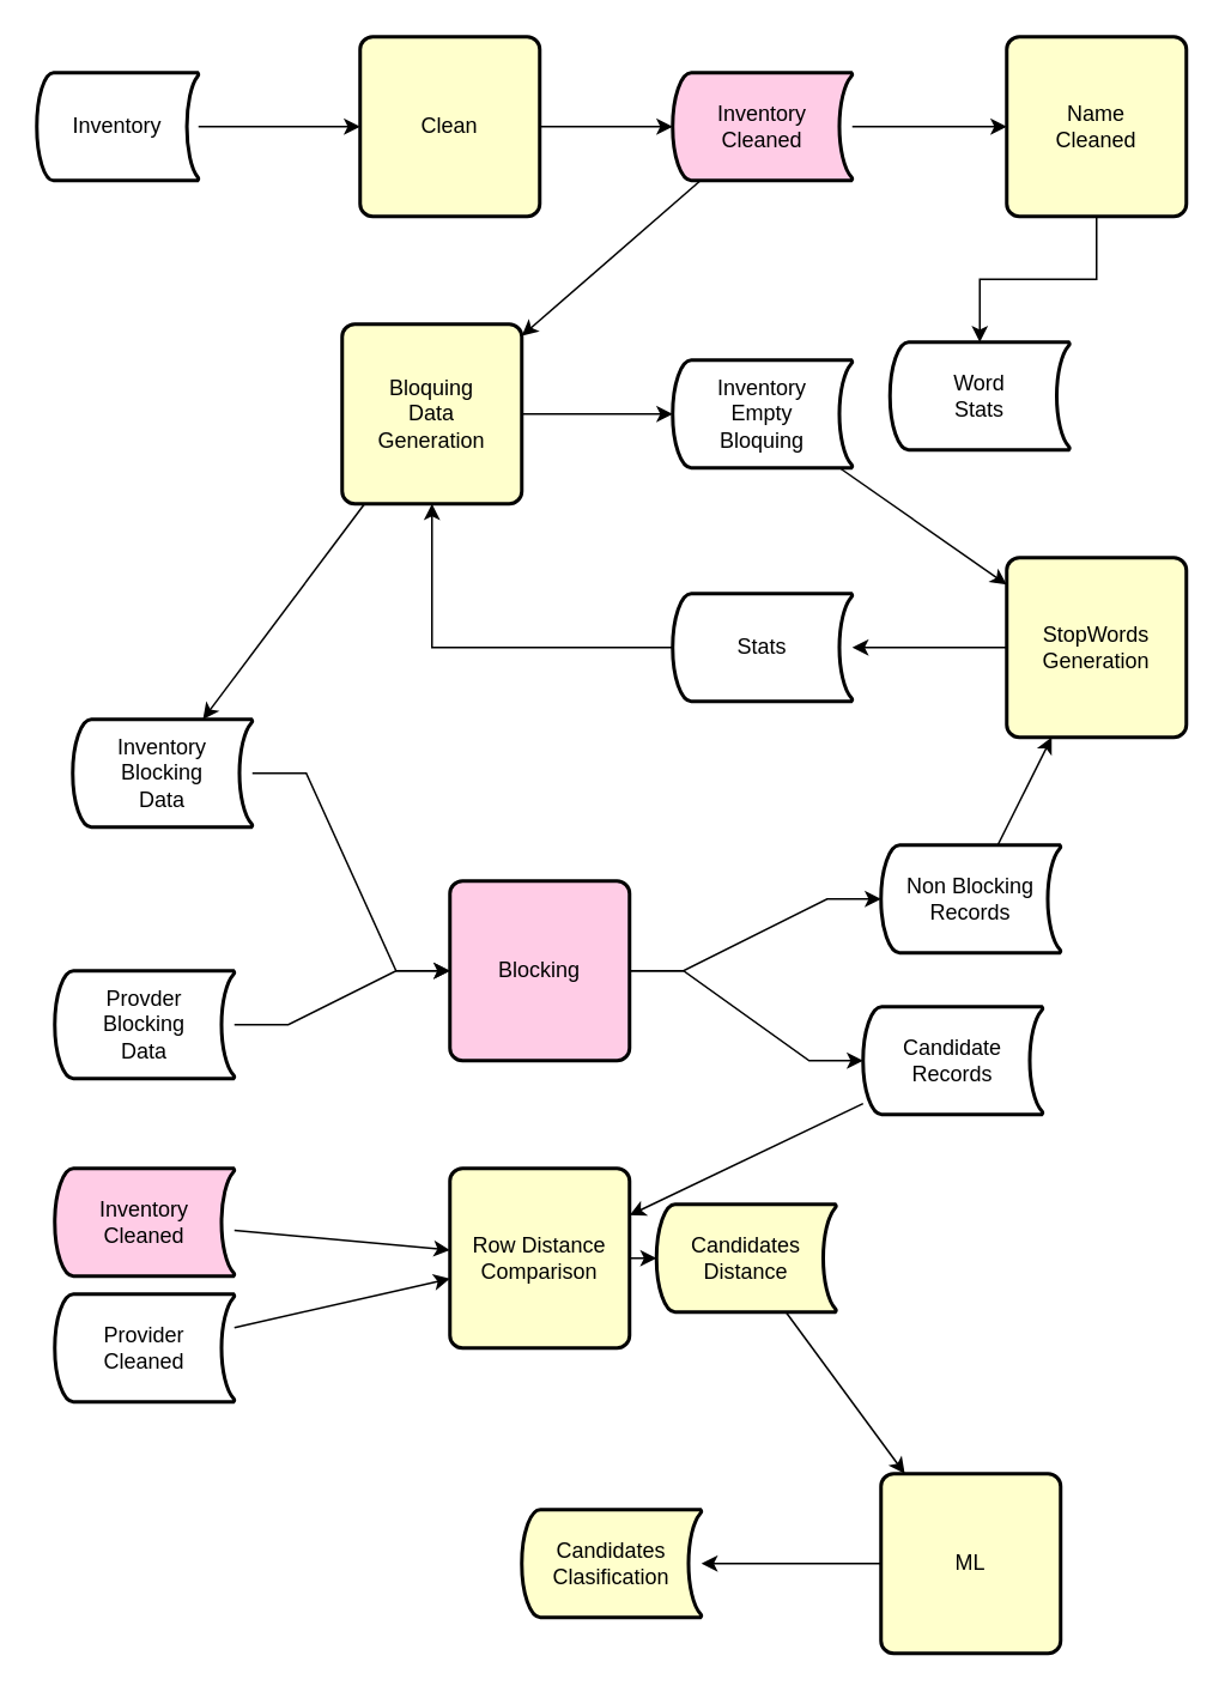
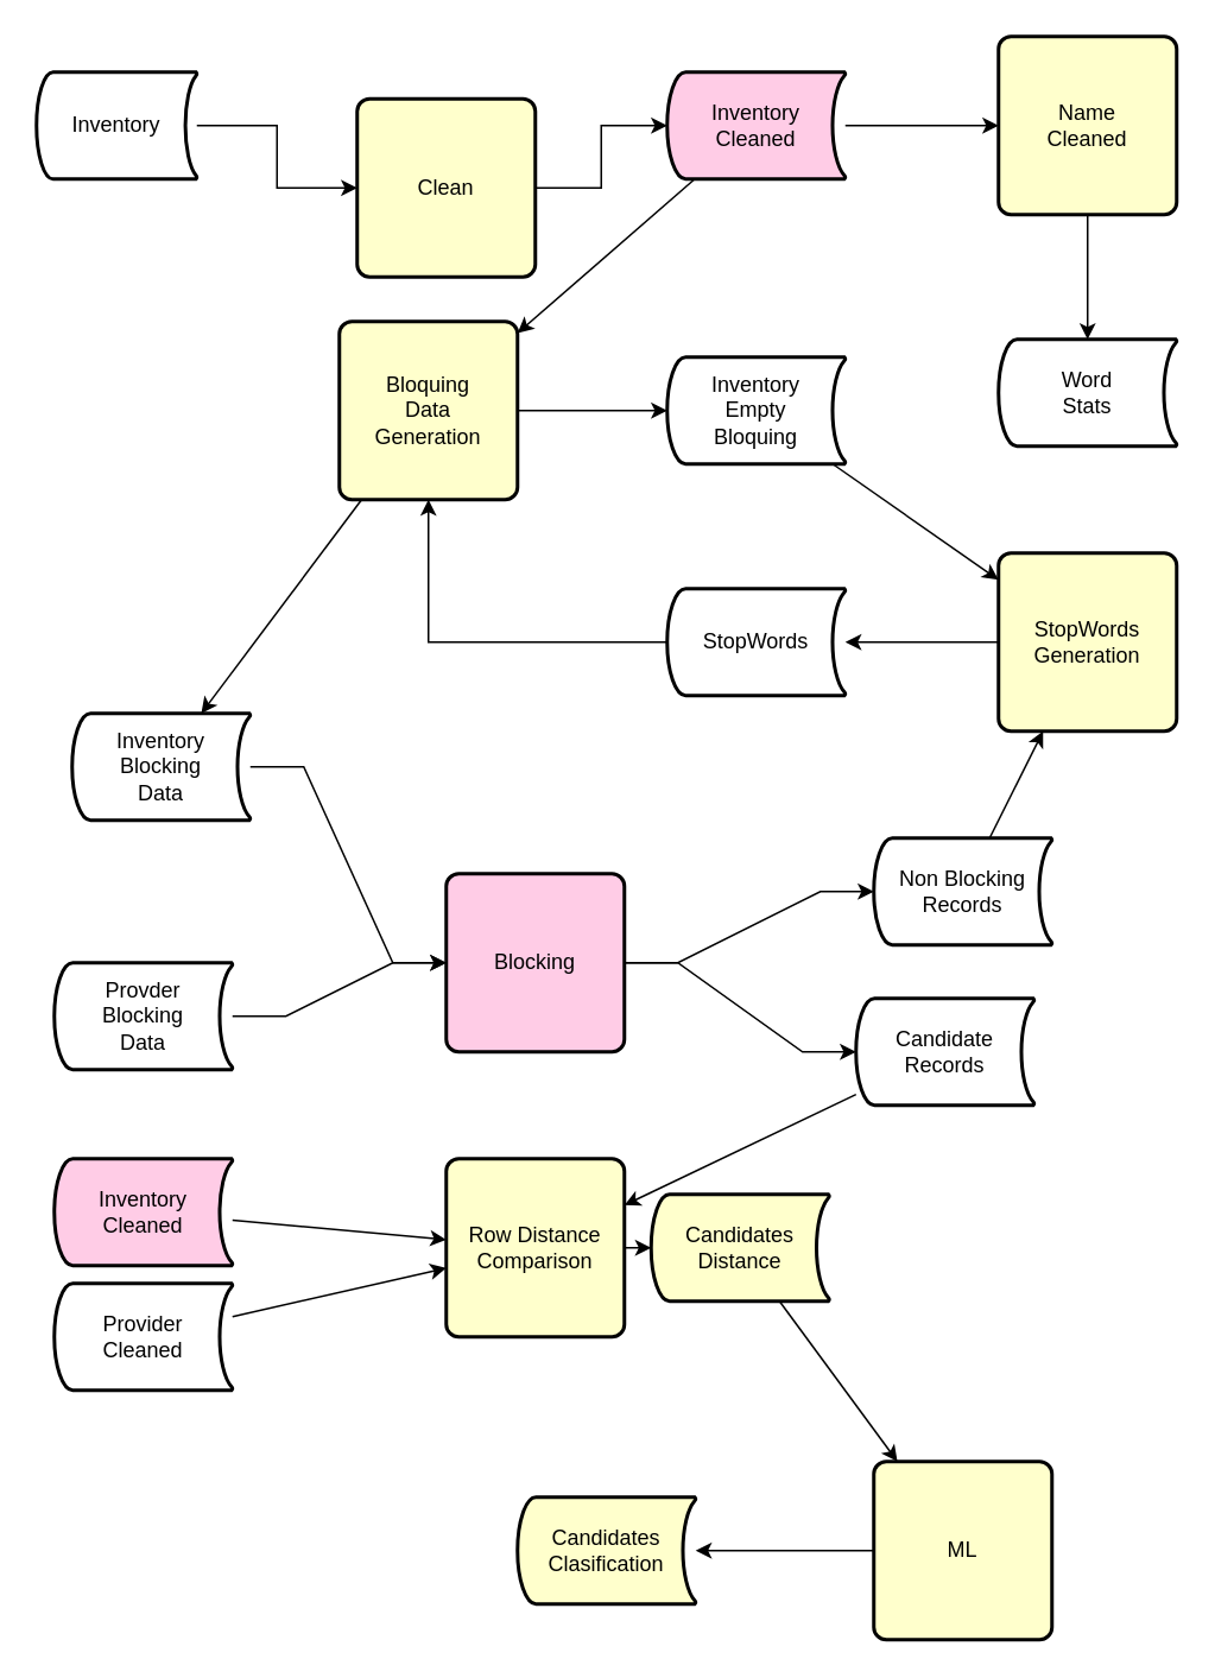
  <mxCell id="0" />
  <mxCell id="1" parent="0" />
  <mxCell id="2" style="edgeStyle=orthogonalEdgeStyle;rounded=0;orthogonalLoop=1;jettySize=auto;html=1;" edge="1" parent="1" source="3" target="5"><mxGeometry relative="1" as="geometry" /></mxCell>
  <mxCell id="3" value="Inventory" style="strokeWidth=2;html=1;shape=mxgraph.flowchart.stored_data;whiteSpace=wrap;" vertex="1" parent="1"><mxGeometry x="20" y="40" width="90" height="60" as="geometry" /></mxCell>
  <mxCell id="4" style="edgeStyle=orthogonalEdgeStyle;rounded=0;orthogonalLoop=1;jettySize=auto;html=1;" edge="1" parent="1" source="5" target="8"><mxGeometry relative="1" as="geometry" /></mxCell>
- <mxCell id="5" value="Clean" style="rounded=1;whiteSpace=wrap;html=1;absoluteArcSize=1;arcSize=14;strokeWidth=2;fillColor=#FFFFCC;" vertex="1" parent="1"><mxGeometry x="200" y="20" width="100" height="100" as="geometry" /></mxCell>
+ <mxCell id="5" value="Clean" style="rounded=1;whiteSpace=wrap;html=1;absoluteArcSize=1;arcSize=14;strokeWidth=2;fillColor=#FFFFCC;" vertex="1" parent="1"><mxGeometry x="200" y="55" width="100" height="100" as="geometry" /></mxCell>
  <mxCell id="6" style="edgeStyle=orthogonalEdgeStyle;rounded=0;orthogonalLoop=1;jettySize=auto;html=1;" edge="1" parent="1" source="8" target="10"><mxGeometry relative="1" as="geometry" /></mxCell>
  <mxCell id="7" style="rounded=0;orthogonalLoop=1;jettySize=auto;html=1;" edge="1" parent="1" source="8" target="18"><mxGeometry relative="1" as="geometry" /></mxCell>
  <mxCell id="8" value="Inventory&lt;br&gt;Cleaned" style="strokeWidth=2;html=1;shape=mxgraph.flowchart.stored_data;whiteSpace=wrap;fillColor=#FFCCE6;" vertex="1" parent="1"><mxGeometry x="374" y="40" width="100" height="60" as="geometry" /></mxCell>
  <mxCell id="9" style="edgeStyle=orthogonalEdgeStyle;rounded=0;orthogonalLoop=1;jettySize=auto;html=1;" edge="1" parent="1" source="10" target="11"><mxGeometry relative="1" as="geometry" /></mxCell>
  <mxCell id="10" value="Name&lt;br&gt;Cleaned" style="rounded=1;whiteSpace=wrap;html=1;absoluteArcSize=1;arcSize=14;strokeWidth=2;fillColor=#FFFFCC;" vertex="1" parent="1"><mxGeometry x="560" y="20" width="100" height="100" as="geometry" /></mxCell>
- <mxCell id="11" value="Word&lt;br&gt;Stats" style="strokeWidth=2;html=1;shape=mxgraph.flowchart.stored_data;whiteSpace=wrap;" vertex="1" parent="1"><mxGeometry x="495" y="190" width="100" height="60" as="geometry" /></mxCell>
+ <mxCell id="11" value="Word&lt;br&gt;Stats" style="strokeWidth=2;html=1;shape=mxgraph.flowchart.stored_data;whiteSpace=wrap;" vertex="1" parent="1"><mxGeometry x="560" y="190" width="100" height="60" as="geometry" /></mxCell>
  <mxCell id="12" style="edgeStyle=orthogonalEdgeStyle;rounded=0;orthogonalLoop=1;jettySize=auto;html=1;" edge="1" parent="1" source="13" target="15"><mxGeometry relative="1" as="geometry" /></mxCell>
  <mxCell id="13" value="StopWords&lt;br&gt;Generation" style="rounded=1;whiteSpace=wrap;html=1;absoluteArcSize=1;arcSize=14;strokeWidth=2;fillColor=#FFFFCC;" vertex="1" parent="1"><mxGeometry x="560" y="310" width="100" height="100" as="geometry" /></mxCell>
  <mxCell id="14" style="edgeStyle=orthogonalEdgeStyle;rounded=0;orthogonalLoop=1;jettySize=auto;html=1;" edge="1" parent="1" source="15" target="18"><mxGeometry relative="1" as="geometry" /></mxCell>
- <mxCell id="15" value="Stats" style="strokeWidth=2;html=1;shape=mxgraph.flowchart.stored_data;whiteSpace=wrap;" vertex="1" parent="1"><mxGeometry x="374" y="330" width="100" height="60" as="geometry" /></mxCell>
+ <mxCell id="15" value="StopWords" style="strokeWidth=2;html=1;shape=mxgraph.flowchart.stored_data;whiteSpace=wrap;" vertex="1" parent="1"><mxGeometry x="374" y="330" width="100" height="60" as="geometry" /></mxCell>
  <mxCell id="16" style="rounded=0;orthogonalLoop=1;jettySize=auto;html=1;" edge="1" parent="1" source="18" target="22"><mxGeometry relative="1" as="geometry"><mxPoint x="260" y="220" as="targetPoint" /></mxGeometry></mxCell>
  <mxCell id="17" style="edgeStyle=entityRelationEdgeStyle;rounded=0;orthogonalLoop=1;jettySize=auto;html=1;" edge="1" parent="1" source="18" target="20"><mxGeometry relative="1" as="geometry" /></mxCell>
  <mxCell id="18" value="Bloquing&lt;br&gt;Data&lt;br&gt;Generation" style="rounded=1;whiteSpace=wrap;html=1;absoluteArcSize=1;arcSize=14;strokeWidth=2;fillColor=#FFFFCC;" vertex="1" parent="1"><mxGeometry x="190" y="180" width="100" height="100" as="geometry" /></mxCell>
  <mxCell id="19" style="edgeStyle=none;rounded=0;orthogonalLoop=1;jettySize=auto;html=1;" edge="1" parent="1" source="20" target="13"><mxGeometry relative="1" as="geometry" /></mxCell>
  <mxCell id="20" value="Inventory&lt;br&gt;Empty&lt;br&gt;Bloquing" style="strokeWidth=2;html=1;shape=mxgraph.flowchart.stored_data;whiteSpace=wrap;" vertex="1" parent="1"><mxGeometry x="374" y="200" width="100" height="60" as="geometry" /></mxCell>
  <mxCell id="21" style="edgeStyle=entityRelationEdgeStyle;rounded=0;orthogonalLoop=1;jettySize=auto;html=1;elbow=vertical;" edge="1" parent="1" source="22" target="27"><mxGeometry relative="1" as="geometry" /></mxCell>
  <mxCell id="22" value="Inventory&lt;br&gt;Blocking&lt;br&gt;Data" style="strokeWidth=2;html=1;shape=mxgraph.flowchart.stored_data;whiteSpace=wrap;" vertex="1" parent="1"><mxGeometry x="40" y="400" width="100" height="60" as="geometry" /></mxCell>
  <mxCell id="23" style="edgeStyle=entityRelationEdgeStyle;rounded=0;orthogonalLoop=1;jettySize=auto;html=1;elbow=vertical;" edge="1" parent="1" source="24" target="27"><mxGeometry relative="1" as="geometry" /></mxCell>
  <mxCell id="24" value="Provder&lt;br&gt;Blocking&lt;br&gt;Data" style="strokeWidth=2;html=1;shape=mxgraph.flowchart.stored_data;whiteSpace=wrap;fillColor=#FFFFFF;" vertex="1" parent="1"><mxGeometry x="30" y="540" width="100" height="60" as="geometry" /></mxCell>
  <mxCell id="25" style="edgeStyle=entityRelationEdgeStyle;rounded=0;orthogonalLoop=1;jettySize=auto;html=1;elbow=vertical;" edge="1" parent="1" source="27" target="29"><mxGeometry relative="1" as="geometry" /></mxCell>
  <mxCell id="26" style="edgeStyle=entityRelationEdgeStyle;rounded=0;orthogonalLoop=1;jettySize=auto;html=1;elbow=vertical;" edge="1" parent="1" source="27" target="31"><mxGeometry relative="1" as="geometry" /></mxCell>
  <mxCell id="27" value="Blocking" style="rounded=1;whiteSpace=wrap;html=1;absoluteArcSize=1;arcSize=14;strokeWidth=2;fillColor=#ffcce6;" vertex="1" parent="1"><mxGeometry x="250" y="490" width="100" height="100" as="geometry" /></mxCell>
  <mxCell id="28" style="edgeStyle=none;rounded=0;orthogonalLoop=1;jettySize=auto;html=1;" edge="1" parent="1" source="29" target="37"><mxGeometry relative="1" as="geometry" /></mxCell>
  <mxCell id="29" value="Candidate&lt;br&gt;Records" style="strokeWidth=2;html=1;shape=mxgraph.flowchart.stored_data;whiteSpace=wrap;fillColor=#FFFFFF;" vertex="1" parent="1"><mxGeometry x="480" y="560" width="100" height="60" as="geometry" /></mxCell>
  <mxCell id="30" style="edgeStyle=none;rounded=0;orthogonalLoop=1;jettySize=auto;html=1;" edge="1" parent="1" source="31" target="13"><mxGeometry relative="1" as="geometry" /></mxCell>
  <mxCell id="31" value="Non Blocking&lt;br&gt;Records" style="strokeWidth=2;html=1;shape=mxgraph.flowchart.stored_data;whiteSpace=wrap;fillColor=#FFFFFF;" vertex="1" parent="1"><mxGeometry x="490" y="470" width="100" height="60" as="geometry" /></mxCell>
  <mxCell id="32" style="edgeStyle=none;rounded=0;orthogonalLoop=1;jettySize=auto;html=1;" edge="1" parent="1" source="33" target="37"><mxGeometry relative="1" as="geometry" /></mxCell>
  <mxCell id="33" value="Provider&lt;br&gt;Cleaned" style="strokeWidth=2;html=1;shape=mxgraph.flowchart.stored_data;whiteSpace=wrap;fillColor=#FFFFFF;" vertex="1" parent="1"><mxGeometry x="30" y="720" width="100" height="60" as="geometry" /></mxCell>
  <mxCell id="34" style="edgeStyle=none;rounded=0;orthogonalLoop=1;jettySize=auto;html=1;" edge="1" parent="1" source="35" target="37"><mxGeometry relative="1" as="geometry" /></mxCell>
  <mxCell id="35" value="Inventory&lt;br&gt;Cleaned" style="strokeWidth=2;html=1;shape=mxgraph.flowchart.stored_data;whiteSpace=wrap;fillColor=#FFCCE6;" vertex="1" parent="1"><mxGeometry x="30" y="650" width="100" height="60" as="geometry" /></mxCell>
  <mxCell id="36" style="edgeStyle=none;rounded=0;orthogonalLoop=1;jettySize=auto;html=1;" edge="1" parent="1" source="37" target="39"><mxGeometry relative="1" as="geometry" /></mxCell>
  <mxCell id="37" value="Row Distance Comparison" style="rounded=1;whiteSpace=wrap;html=1;absoluteArcSize=1;arcSize=14;strokeWidth=2;fillColor=#FFFFCC;" vertex="1" parent="1"><mxGeometry x="250" y="650" width="100" height="100" as="geometry" /></mxCell>
  <mxCell id="38" style="edgeStyle=none;rounded=0;orthogonalLoop=1;jettySize=auto;html=1;" edge="1" parent="1" source="39" target="41"><mxGeometry relative="1" as="geometry" /></mxCell>
  <mxCell id="39" value="Candidates&lt;br&gt;Distance" style="strokeWidth=2;html=1;shape=mxgraph.flowchart.stored_data;whiteSpace=wrap;fillColor=#FFFFCC;" vertex="1" parent="1"><mxGeometry x="365" y="670" width="100" height="60" as="geometry" /></mxCell>
  <mxCell id="40" style="edgeStyle=none;rounded=0;orthogonalLoop=1;jettySize=auto;html=1;" edge="1" parent="1" source="41" target="42"><mxGeometry relative="1" as="geometry" /></mxCell>
  <mxCell id="41" value="ML" style="rounded=1;whiteSpace=wrap;html=1;absoluteArcSize=1;arcSize=14;strokeWidth=2;fillColor=#FFFFCC;" vertex="1" parent="1"><mxGeometry x="490" y="820" width="100" height="100" as="geometry" /></mxCell>
  <mxCell id="42" value="Candidates&lt;br&gt;Clasification" style="strokeWidth=2;html=1;shape=mxgraph.flowchart.stored_data;whiteSpace=wrap;fillColor=#FFFFCC;" vertex="1" parent="1"><mxGeometry x="290" y="840" width="100" height="60" as="geometry" /></mxCell>
